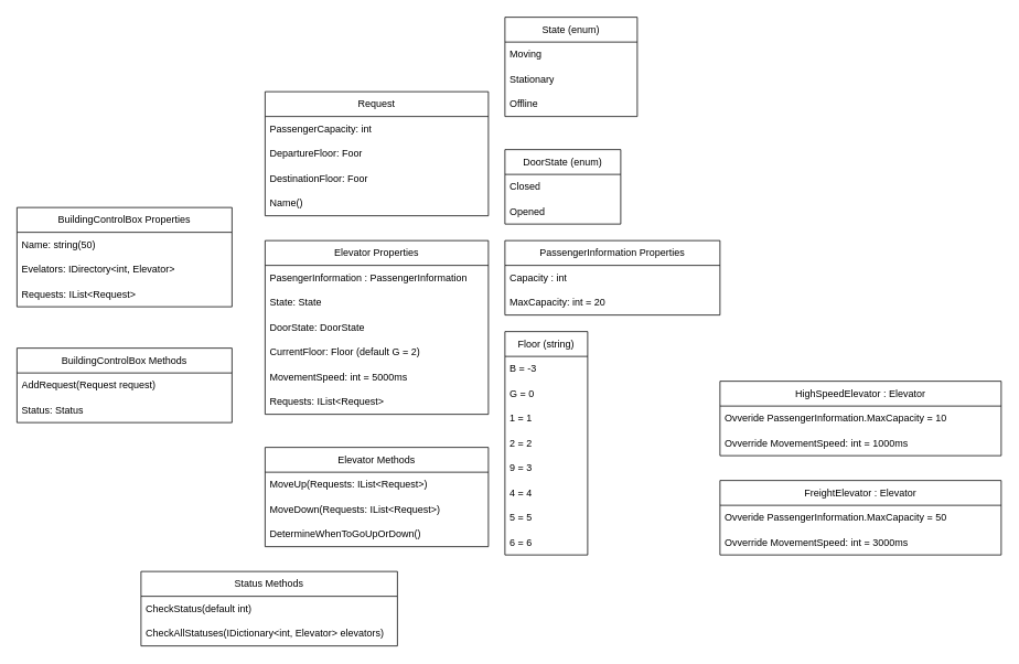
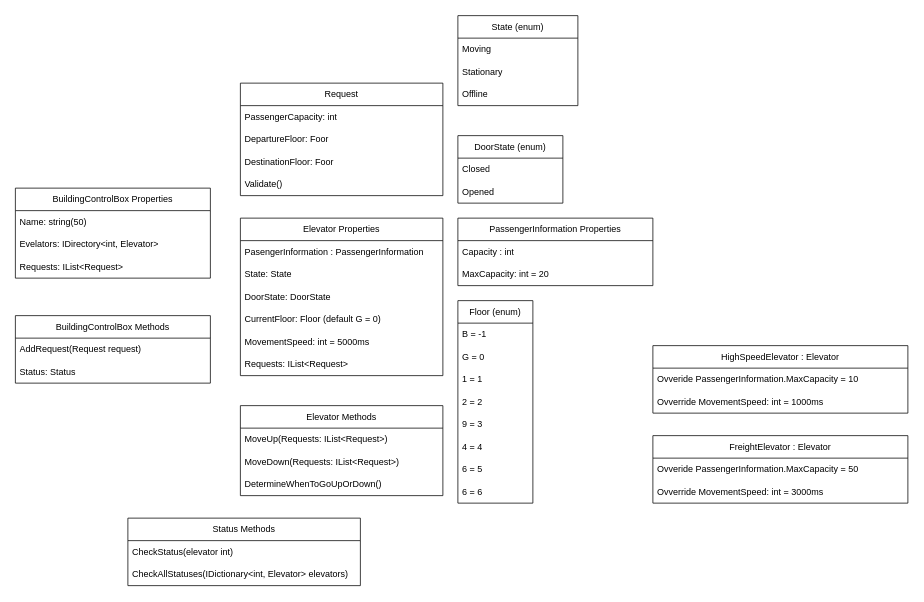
  <mxCell id="0" />
  <mxCell id="1" parent="0" />
  <mxCell id="2" value="State (enum)" style="swimlane;fontStyle=0;childLayout=stackLayout;horizontal=1;startSize=30;horizontalStack=0;resizeParent=1;resizeParentMax=0;resizeLast=0;collapsible=1;marginBottom=0;whiteSpace=wrap;html=1;" parent="1" vertex="1"><mxGeometry x="610" y="20" width="160" height="120" as="geometry" /></mxCell>
  <mxCell id="3" value="Moving" style="text;strokeColor=none;fillColor=none;align=left;verticalAlign=middle;spacingLeft=4;spacingRight=4;overflow=hidden;points=[[0,0.5],[1,0.5]];portConstraint=eastwest;rotatable=0;whiteSpace=wrap;html=1;" parent="2" vertex="1"><mxGeometry y="30" width="160" height="30" as="geometry" /></mxCell>
  <mxCell id="4" value="Stationary" style="text;strokeColor=none;fillColor=none;align=left;verticalAlign=middle;spacingLeft=4;spacingRight=4;overflow=hidden;points=[[0,0.5],[1,0.5]];portConstraint=eastwest;rotatable=0;whiteSpace=wrap;html=1;" parent="2" vertex="1"><mxGeometry y="60" width="160" height="30" as="geometry" /></mxCell>
  <mxCell id="5" value="Offline" style="text;strokeColor=none;fillColor=none;align=left;verticalAlign=middle;spacingLeft=4;spacingRight=4;overflow=hidden;points=[[0,0.5],[1,0.5]];portConstraint=eastwest;rotatable=0;whiteSpace=wrap;html=1;" parent="2" vertex="1"><mxGeometry y="90" width="160" height="30" as="geometry" /></mxCell>
  <mxCell id="6" value="Elevator Properties" style="swimlane;fontStyle=0;childLayout=stackLayout;horizontal=1;startSize=30;horizontalStack=0;resizeParent=1;resizeParentMax=0;resizeLast=0;collapsible=1;marginBottom=0;whiteSpace=wrap;html=1;" parent="1" vertex="1"><mxGeometry x="320" y="290" width="270" height="210" as="geometry" /></mxCell>
  <mxCell id="7" value="PasengerInformation : PassengerInformation" style="text;strokeColor=none;fillColor=none;align=left;verticalAlign=middle;spacingLeft=4;spacingRight=4;overflow=hidden;points=[[0,0.5],[1,0.5]];portConstraint=eastwest;rotatable=0;whiteSpace=wrap;html=1;" parent="6" vertex="1"><mxGeometry y="30" width="270" height="30" as="geometry" /></mxCell>
  <mxCell id="8" value="State: State" style="text;strokeColor=none;fillColor=none;align=left;verticalAlign=middle;spacingLeft=4;spacingRight=4;overflow=hidden;points=[[0,0.5],[1,0.5]];portConstraint=eastwest;rotatable=0;whiteSpace=wrap;html=1;" parent="6" vertex="1"><mxGeometry y="60" width="270" height="30" as="geometry" /></mxCell>
  <mxCell id="9" value="DoorState: DoorState" style="text;strokeColor=none;fillColor=none;align=left;verticalAlign=middle;spacingLeft=4;spacingRight=4;overflow=hidden;points=[[0,0.5],[1,0.5]];portConstraint=eastwest;rotatable=0;whiteSpace=wrap;html=1;" parent="6" vertex="1"><mxGeometry y="90" width="270" height="30" as="geometry" /></mxCell>
- <mxCell id="10" value="CurrentFloor: Floor (default G = 2)" style="text;strokeColor=none;fillColor=none;align=left;verticalAlign=middle;spacingLeft=4;spacingRight=4;overflow=hidden;points=[[0,0.5],[1,0.5]];portConstraint=eastwest;rotatable=0;whiteSpace=wrap;html=1;" parent="6" vertex="1"><mxGeometry y="120" width="270" height="30" as="geometry" /></mxCell>
+ <mxCell id="10" value="CurrentFloor: Floor (default G = 0)" style="text;strokeColor=none;fillColor=none;align=left;verticalAlign=middle;spacingLeft=4;spacingRight=4;overflow=hidden;points=[[0,0.5],[1,0.5]];portConstraint=eastwest;rotatable=0;whiteSpace=wrap;html=1;" parent="6" vertex="1"><mxGeometry y="120" width="270" height="30" as="geometry" /></mxCell>
  <mxCell id="11" value="MovementSpeed: int = 5000ms" style="text;strokeColor=none;fillColor=none;align=left;verticalAlign=middle;spacingLeft=4;spacingRight=4;overflow=hidden;points=[[0,0.5],[1,0.5]];portConstraint=eastwest;rotatable=0;whiteSpace=wrap;html=1;" parent="6" vertex="1"><mxGeometry y="150" width="270" height="30" as="geometry" /></mxCell>
  <mxCell id="12" value="Requests: IList&amp;lt;Request&amp;gt;" style="text;strokeColor=none;fillColor=none;align=left;verticalAlign=middle;spacingLeft=4;spacingRight=4;overflow=hidden;points=[[0,0.5],[1,0.5]];portConstraint=eastwest;rotatable=0;whiteSpace=wrap;html=1;" parent="6" vertex="1"><mxGeometry y="180" width="270" height="30" as="geometry" /></mxCell>
- <mxCell id="13" value="Floor (string)" style="swimlane;fontStyle=0;childLayout=stackLayout;horizontal=1;startSize=30;horizontalStack=0;resizeParent=1;resizeParentMax=0;resizeLast=0;collapsible=1;marginBottom=0;whiteSpace=wrap;html=1;" parent="1" vertex="1"><mxGeometry x="610" y="400" width="100" height="270" as="geometry" /></mxCell>
- <mxCell id="14" value="B = -3" style="text;strokeColor=none;fillColor=none;align=left;verticalAlign=middle;spacingLeft=4;spacingRight=4;overflow=hidden;points=[[0,0.5],[1,0.5]];portConstraint=eastwest;rotatable=0;whiteSpace=wrap;html=1;" parent="13" vertex="1"><mxGeometry y="30" width="100" height="30" as="geometry" /></mxCell>
+ <mxCell id="13" value="Floor (enum)" style="swimlane;fontStyle=0;childLayout=stackLayout;horizontal=1;startSize=30;horizontalStack=0;resizeParent=1;resizeParentMax=0;resizeLast=0;collapsible=1;marginBottom=0;whiteSpace=wrap;html=1;" parent="1" vertex="1"><mxGeometry x="610" y="400" width="100" height="270" as="geometry" /></mxCell>
+ <mxCell id="14" value="B = -1" style="text;strokeColor=none;fillColor=none;align=left;verticalAlign=middle;spacingLeft=4;spacingRight=4;overflow=hidden;points=[[0,0.5],[1,0.5]];portConstraint=eastwest;rotatable=0;whiteSpace=wrap;html=1;" parent="13" vertex="1"><mxGeometry y="30" width="100" height="30" as="geometry" /></mxCell>
  <mxCell id="15" value="G = 0" style="text;strokeColor=none;fillColor=none;align=left;verticalAlign=middle;spacingLeft=4;spacingRight=4;overflow=hidden;points=[[0,0.5],[1,0.5]];portConstraint=eastwest;rotatable=0;whiteSpace=wrap;html=1;" parent="13" vertex="1"><mxGeometry y="60" width="100" height="30" as="geometry" /></mxCell>
  <mxCell id="16" value="1 = 1" style="text;strokeColor=none;fillColor=none;align=left;verticalAlign=middle;spacingLeft=4;spacingRight=4;overflow=hidden;points=[[0,0.5],[1,0.5]];portConstraint=eastwest;rotatable=0;whiteSpace=wrap;html=1;" parent="13" vertex="1"><mxGeometry y="90" width="100" height="30" as="geometry" /></mxCell>
  <mxCell id="17" value="2 = 2" style="text;strokeColor=none;fillColor=none;align=left;verticalAlign=middle;spacingLeft=4;spacingRight=4;overflow=hidden;points=[[0,0.5],[1,0.5]];portConstraint=eastwest;rotatable=0;whiteSpace=wrap;html=1;" parent="13" vertex="1"><mxGeometry y="120" width="100" height="30" as="geometry" /></mxCell>
  <mxCell id="18" value="9 = 3" style="text;strokeColor=none;fillColor=none;align=left;verticalAlign=middle;spacingLeft=4;spacingRight=4;overflow=hidden;points=[[0,0.5],[1,0.5]];portConstraint=eastwest;rotatable=0;whiteSpace=wrap;html=1;" parent="13" vertex="1"><mxGeometry y="150" width="100" height="30" as="geometry" /></mxCell>
  <mxCell id="19" value="4 = 4" style="text;strokeColor=none;fillColor=none;align=left;verticalAlign=middle;spacingLeft=4;spacingRight=4;overflow=hidden;points=[[0,0.5],[1,0.5]];portConstraint=eastwest;rotatable=0;whiteSpace=wrap;html=1;" parent="13" vertex="1"><mxGeometry y="180" width="100" height="30" as="geometry" /></mxCell>
- <mxCell id="20" value="5 = 5" style="text;strokeColor=none;fillColor=none;align=left;verticalAlign=middle;spacingLeft=4;spacingRight=4;overflow=hidden;points=[[0,0.5],[1,0.5]];portConstraint=eastwest;rotatable=0;whiteSpace=wrap;html=1;" parent="13" vertex="1"><mxGeometry y="210" width="100" height="30" as="geometry" /></mxCell>
+ <mxCell id="20" value="6 = 5" style="text;strokeColor=none;fillColor=none;align=left;verticalAlign=middle;spacingLeft=4;spacingRight=4;overflow=hidden;points=[[0,0.5],[1,0.5]];portConstraint=eastwest;rotatable=0;whiteSpace=wrap;html=1;" parent="13" vertex="1"><mxGeometry y="210" width="100" height="30" as="geometry" /></mxCell>
  <mxCell id="21" value="6 = 6" style="text;strokeColor=none;fillColor=none;align=left;verticalAlign=middle;spacingLeft=4;spacingRight=4;overflow=hidden;points=[[0,0.5],[1,0.5]];portConstraint=eastwest;rotatable=0;whiteSpace=wrap;html=1;" parent="13" vertex="1"><mxGeometry y="240" width="100" height="30" as="geometry" /></mxCell>
  <mxCell id="22" value="PassengerInformation Properties" style="swimlane;fontStyle=0;childLayout=stackLayout;horizontal=1;startSize=30;horizontalStack=0;resizeParent=1;resizeParentMax=0;resizeLast=0;collapsible=1;marginBottom=0;whiteSpace=wrap;html=1;" parent="1" vertex="1"><mxGeometry x="610" y="290" width="260" height="90" as="geometry" /></mxCell>
  <mxCell id="23" value="Capacity : int" style="text;strokeColor=none;fillColor=none;align=left;verticalAlign=middle;spacingLeft=4;spacingRight=4;overflow=hidden;points=[[0,0.5],[1,0.5]];portConstraint=eastwest;rotatable=0;whiteSpace=wrap;html=1;" parent="22" vertex="1"><mxGeometry y="30" width="260" height="30" as="geometry" /></mxCell>
  <mxCell id="24" value="MaxCapacity: int = 20" style="text;strokeColor=none;fillColor=none;align=left;verticalAlign=middle;spacingLeft=4;spacingRight=4;overflow=hidden;points=[[0,0.5],[1,0.5]];portConstraint=eastwest;rotatable=0;whiteSpace=wrap;html=1;" parent="22" vertex="1"><mxGeometry y="60" width="260" height="30" as="geometry" /></mxCell>
  <mxCell id="25" value="&lt;div&gt;DoorState (enum)&lt;/div&gt;" style="swimlane;fontStyle=0;childLayout=stackLayout;horizontal=1;startSize=30;horizontalStack=0;resizeParent=1;resizeParentMax=0;resizeLast=0;collapsible=1;marginBottom=0;whiteSpace=wrap;html=1;" parent="1" vertex="1"><mxGeometry x="610" y="180" width="140" height="90" as="geometry" /></mxCell>
  <mxCell id="26" value="Closed" style="text;strokeColor=none;fillColor=none;align=left;verticalAlign=middle;spacingLeft=4;spacingRight=4;overflow=hidden;points=[[0,0.5],[1,0.5]];portConstraint=eastwest;rotatable=0;whiteSpace=wrap;html=1;" parent="25" vertex="1"><mxGeometry y="30" width="140" height="30" as="geometry" /></mxCell>
  <mxCell id="27" value="Opened" style="text;strokeColor=none;fillColor=none;align=left;verticalAlign=middle;spacingLeft=4;spacingRight=4;overflow=hidden;points=[[0,0.5],[1,0.5]];portConstraint=eastwest;rotatable=0;whiteSpace=wrap;html=1;" parent="25" vertex="1"><mxGeometry y="60" width="140" height="30" as="geometry" /></mxCell>
  <mxCell id="28" value="BuildingControlBox Properties" style="swimlane;fontStyle=0;childLayout=stackLayout;horizontal=1;startSize=30;horizontalStack=0;resizeParent=1;resizeParentMax=0;resizeLast=0;collapsible=1;marginBottom=0;whiteSpace=wrap;html=1;" parent="1" vertex="1"><mxGeometry x="20" y="250" width="260" height="120" as="geometry" /></mxCell>
  <mxCell id="29" value="Name: string(50)" style="text;strokeColor=none;fillColor=none;align=left;verticalAlign=middle;spacingLeft=4;spacingRight=4;overflow=hidden;points=[[0,0.5],[1,0.5]];portConstraint=eastwest;rotatable=0;whiteSpace=wrap;html=1;" parent="28" vertex="1"><mxGeometry y="30" width="260" height="30" as="geometry" /></mxCell>
  <mxCell id="30" value="Evelators: IDirectory&amp;lt;int, Elevator&amp;gt;" style="text;strokeColor=none;fillColor=none;align=left;verticalAlign=middle;spacingLeft=4;spacingRight=4;overflow=hidden;points=[[0,0.5],[1,0.5]];portConstraint=eastwest;rotatable=0;whiteSpace=wrap;html=1;" parent="28" vertex="1"><mxGeometry y="60" width="260" height="30" as="geometry" /></mxCell>
  <mxCell id="31" value="Requests: IList&amp;lt;Request&amp;gt;" style="text;strokeColor=none;fillColor=none;align=left;verticalAlign=middle;spacingLeft=4;spacingRight=4;overflow=hidden;points=[[0,0.5],[1,0.5]];portConstraint=eastwest;rotatable=0;whiteSpace=wrap;html=1;" parent="28" vertex="1"><mxGeometry y="90" width="260" height="30" as="geometry" /></mxCell>
  <mxCell id="32" value="Request" style="swimlane;fontStyle=0;childLayout=stackLayout;horizontal=1;startSize=30;horizontalStack=0;resizeParent=1;resizeParentMax=0;resizeLast=0;collapsible=1;marginBottom=0;whiteSpace=wrap;html=1;" parent="1" vertex="1"><mxGeometry x="320" y="110" width="270" height="150" as="geometry" /></mxCell>
  <mxCell id="33" value="PassengerCapacity: int" style="text;strokeColor=none;fillColor=none;align=left;verticalAlign=middle;spacingLeft=4;spacingRight=4;overflow=hidden;points=[[0,0.5],[1,0.5]];portConstraint=eastwest;rotatable=0;whiteSpace=wrap;html=1;" parent="32" vertex="1"><mxGeometry y="30" width="270" height="30" as="geometry" /></mxCell>
  <mxCell id="34" value="DepartureFloor: Foor" style="text;strokeColor=none;fillColor=none;align=left;verticalAlign=middle;spacingLeft=4;spacingRight=4;overflow=hidden;points=[[0,0.5],[1,0.5]];portConstraint=eastwest;rotatable=0;whiteSpace=wrap;html=1;" parent="32" vertex="1"><mxGeometry y="60" width="270" height="30" as="geometry" /></mxCell>
  <mxCell id="35" value="DestinationFloor: Foor" style="text;strokeColor=none;fillColor=none;align=left;verticalAlign=middle;spacingLeft=4;spacingRight=4;overflow=hidden;points=[[0,0.5],[1,0.5]];portConstraint=eastwest;rotatable=0;whiteSpace=wrap;html=1;" parent="32" vertex="1"><mxGeometry y="90" width="270" height="30" as="geometry" /></mxCell>
- <mxCell id="36" value="Name()" style="text;strokeColor=none;fillColor=none;align=left;verticalAlign=middle;spacingLeft=4;spacingRight=4;overflow=hidden;points=[[0,0.5],[1,0.5]];portConstraint=eastwest;rotatable=0;whiteSpace=wrap;html=1;" parent="32" vertex="1"><mxGeometry y="120" width="270" height="30" as="geometry" /></mxCell>
+ <mxCell id="36" value="Validate()" style="text;strokeColor=none;fillColor=none;align=left;verticalAlign=middle;spacingLeft=4;spacingRight=4;overflow=hidden;points=[[0,0.5],[1,0.5]];portConstraint=eastwest;rotatable=0;whiteSpace=wrap;html=1;" parent="32" vertex="1"><mxGeometry y="120" width="270" height="30" as="geometry" /></mxCell>
  <mxCell id="37" value="FreightElevator : Elevator" style="swimlane;fontStyle=0;childLayout=stackLayout;horizontal=1;startSize=30;horizontalStack=0;resizeParent=1;resizeParentMax=0;resizeLast=0;collapsible=1;marginBottom=0;whiteSpace=wrap;html=1;" parent="1" vertex="1"><mxGeometry x="870" y="580" width="340" height="90" as="geometry" /></mxCell>
  <mxCell id="38" value="Ovveride PassengerInformation.MaxCapacity = 50" style="text;strokeColor=none;fillColor=none;align=left;verticalAlign=middle;spacingLeft=4;spacingRight=4;overflow=hidden;points=[[0,0.5],[1,0.5]];portConstraint=eastwest;rotatable=0;whiteSpace=wrap;html=1;" parent="37" vertex="1"><mxGeometry y="30" width="340" height="30" as="geometry" /></mxCell>
  <mxCell id="39" value="Ovverride MovementSpeed: int = 3000ms" style="text;strokeColor=none;fillColor=none;align=left;verticalAlign=middle;spacingLeft=4;spacingRight=4;overflow=hidden;points=[[0,0.5],[1,0.5]];portConstraint=eastwest;rotatable=0;whiteSpace=wrap;html=1;" parent="37" vertex="1"><mxGeometry y="60" width="340" height="30" as="geometry" /></mxCell>
  <mxCell id="40" value="HighSpeedElevator : Elevator" style="swimlane;fontStyle=0;childLayout=stackLayout;horizontal=1;startSize=30;horizontalStack=0;resizeParent=1;resizeParentMax=0;resizeLast=0;collapsible=1;marginBottom=0;whiteSpace=wrap;html=1;" parent="1" vertex="1"><mxGeometry x="870" y="460" width="340" height="90" as="geometry" /></mxCell>
  <mxCell id="41" value="Ovveride PassengerInformation.MaxCapacity = 10" style="text;strokeColor=none;fillColor=none;align=left;verticalAlign=middle;spacingLeft=4;spacingRight=4;overflow=hidden;points=[[0,0.5],[1,0.5]];portConstraint=eastwest;rotatable=0;whiteSpace=wrap;html=1;" parent="40" vertex="1"><mxGeometry y="30" width="340" height="30" as="geometry" /></mxCell>
  <mxCell id="42" value="Ovverride MovementSpeed: int = 1000ms" style="text;strokeColor=none;fillColor=none;align=left;verticalAlign=middle;spacingLeft=4;spacingRight=4;overflow=hidden;points=[[0,0.5],[1,0.5]];portConstraint=eastwest;rotatable=0;whiteSpace=wrap;html=1;" parent="40" vertex="1"><mxGeometry y="60" width="340" height="30" as="geometry" /></mxCell>
  <mxCell id="43" value="Elevator Methods" style="swimlane;fontStyle=0;childLayout=stackLayout;horizontal=1;startSize=30;horizontalStack=0;resizeParent=1;resizeParentMax=0;resizeLast=0;collapsible=1;marginBottom=0;whiteSpace=wrap;html=1;" parent="1" vertex="1"><mxGeometry x="320" y="540" width="270" height="120" as="geometry" /></mxCell>
  <mxCell id="44" value="MoveUp(Requests: IList&amp;lt;Request&amp;gt;)" style="text;strokeColor=none;fillColor=none;align=left;verticalAlign=middle;spacingLeft=4;spacingRight=4;overflow=hidden;points=[[0,0.5],[1,0.5]];portConstraint=eastwest;rotatable=0;whiteSpace=wrap;html=1;" parent="43" vertex="1"><mxGeometry y="30" width="270" height="30" as="geometry" /></mxCell>
  <mxCell id="45" value="MoveDown(Requests: IList&amp;lt;Request&amp;gt;)" style="text;strokeColor=none;fillColor=none;align=left;verticalAlign=middle;spacingLeft=4;spacingRight=4;overflow=hidden;points=[[0,0.5],[1,0.5]];portConstraint=eastwest;rotatable=0;whiteSpace=wrap;html=1;" parent="43" vertex="1"><mxGeometry y="60" width="270" height="30" as="geometry" /></mxCell>
  <mxCell id="46" value="DetermineWhenToGoUpOrDown()" style="text;strokeColor=none;fillColor=none;align=left;verticalAlign=middle;spacingLeft=4;spacingRight=4;overflow=hidden;points=[[0,0.5],[1,0.5]];portConstraint=eastwest;rotatable=0;whiteSpace=wrap;html=1;" parent="43" vertex="1"><mxGeometry y="90" width="270" height="30" as="geometry" /></mxCell>
  <mxCell id="47" value="BuildingControlBox Methods" style="swimlane;fontStyle=0;childLayout=stackLayout;horizontal=1;startSize=30;horizontalStack=0;resizeParent=1;resizeParentMax=0;resizeLast=0;collapsible=1;marginBottom=0;whiteSpace=wrap;html=1;" parent="1" vertex="1"><mxGeometry x="20" y="420" width="260" height="90" as="geometry" /></mxCell>
  <mxCell id="48" value="AddRequest(Request request)" style="text;strokeColor=none;fillColor=none;align=left;verticalAlign=middle;spacingLeft=4;spacingRight=4;overflow=hidden;points=[[0,0.5],[1,0.5]];portConstraint=eastwest;rotatable=0;whiteSpace=wrap;html=1;" parent="47" vertex="1"><mxGeometry y="30" width="260" height="30" as="geometry" /></mxCell>
  <mxCell id="49" value="Status: Status" style="text;strokeColor=none;fillColor=none;align=left;verticalAlign=middle;spacingLeft=4;spacingRight=4;overflow=hidden;points=[[0,0.5],[1,0.5]];portConstraint=eastwest;rotatable=0;whiteSpace=wrap;html=1;" parent="47" vertex="1"><mxGeometry y="60" width="260" height="30" as="geometry" /></mxCell>
  <mxCell id="50" value="Status Methods" style="swimlane;fontStyle=0;childLayout=stackLayout;horizontal=1;startSize=30;horizontalStack=0;resizeParent=1;resizeParentMax=0;resizeLast=0;collapsible=1;marginBottom=0;whiteSpace=wrap;html=1;" parent="1" vertex="1"><mxGeometry x="170" y="690" width="310" height="90" as="geometry" /></mxCell>
- <mxCell id="51" value="CheckStatus(default int)" style="text;strokeColor=none;fillColor=none;align=left;verticalAlign=middle;spacingLeft=4;spacingRight=4;overflow=hidden;points=[[0,0.5],[1,0.5]];portConstraint=eastwest;rotatable=0;whiteSpace=wrap;html=1;" parent="50" vertex="1"><mxGeometry y="30" width="310" height="30" as="geometry" /></mxCell>
+ <mxCell id="51" value="CheckStatus(elevator int)" style="text;strokeColor=none;fillColor=none;align=left;verticalAlign=middle;spacingLeft=4;spacingRight=4;overflow=hidden;points=[[0,0.5],[1,0.5]];portConstraint=eastwest;rotatable=0;whiteSpace=wrap;html=1;" parent="50" vertex="1"><mxGeometry y="30" width="310" height="30" as="geometry" /></mxCell>
  <mxCell id="52" value="CheckAllStatuses(IDictionary&amp;lt;int, Elevator&amp;gt; elevators)" style="text;strokeColor=none;fillColor=none;align=left;verticalAlign=middle;spacingLeft=4;spacingRight=4;overflow=hidden;points=[[0,0.5],[1,0.5]];portConstraint=eastwest;rotatable=0;whiteSpace=wrap;html=1;" parent="50" vertex="1"><mxGeometry y="60" width="310" height="30" as="geometry" /></mxCell>
